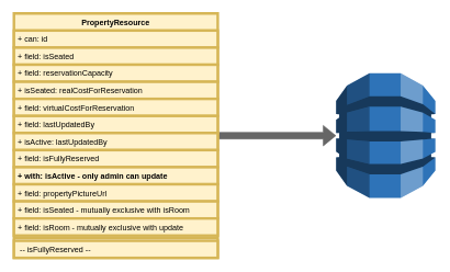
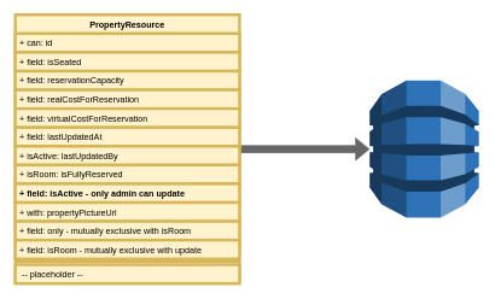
  <mxCell id="0" />
  <mxCell id="1" parent="0" />
  <mxCell id="2" value="" style="outlineConnect=0;dashed=0;verticalLabelPosition=bottom;verticalAlign=top;align=center;html=1;shape=mxgraph.aws3.dynamo_db;fillColor=#2E73B8;gradientColor=none;" vertex="1" parent="1"><mxGeometry x="510" y="111" width="151" height="190" as="geometry" /></mxCell>
  <mxCell id="3" style="edgeStyle=orthogonalEdgeStyle;rounded=0;orthogonalLoop=1;jettySize=auto;html=1;entryX=0;entryY=0.5;entryDx=0;entryDy=0;entryPerimeter=0;shape=flexArrow;strokeColor=#666666;fillColor=#666666;" edge="1" parent="1" source="4" target="2"><mxGeometry relative="1" as="geometry" /></mxCell>
  <mxCell id="4" value="PropertyResource" style="swimlane;fontStyle=1;align=center;verticalAlign=top;childLayout=stackLayout;horizontal=1;startSize=26;horizontalStack=0;resizeParent=1;resizeParentMax=0;resizeLast=0;collapsible=1;marginBottom=0;shadow=0;fillColor=#fff2cc;strokeColor=#d6b656;strokeWidth=4;labelBackgroundColor=none;" vertex="1" parent="1"><mxGeometry x="20" y="20" width="310" height="372" as="geometry"><mxRectangle x="20" y="220" width="100" height="26" as="alternateBounds" /></mxGeometry></mxCell>
  <mxCell id="5" value="+ can: id" style="text;align=left;verticalAlign=top;spacingLeft=4;spacingRight=4;overflow=hidden;rotatable=0;points=[[0,0.5],[1,0.5]];portConstraint=eastwest;fillColor=#fff2cc;strokeColor=#d6b656;strokeWidth=4;fontStyle=0;labelBackgroundColor=none;" vertex="1" parent="4"><mxGeometry y="26" width="310" height="26" as="geometry" /></mxCell>
  <mxCell id="6" value="+ field: isSeated" style="text;align=left;verticalAlign=top;spacingLeft=4;spacingRight=4;overflow=hidden;rotatable=0;points=[[0,0.5],[1,0.5]];portConstraint=eastwest;fillColor=#fff2cc;strokeColor=#d6b656;strokeWidth=4;fontStyle=0;labelBackgroundColor=none;" vertex="1" parent="4"><mxGeometry y="52" width="310" height="26" as="geometry" /></mxCell>
  <mxCell id="7" value="+ field: reservationCapacity" style="text;align=left;verticalAlign=top;spacingLeft=4;spacingRight=4;overflow=hidden;rotatable=0;points=[[0,0.5],[1,0.5]];portConstraint=eastwest;fillColor=#fff2cc;strokeColor=#d6b656;strokeWidth=4;fontStyle=0;labelBackgroundColor=none;" vertex="1" parent="4"><mxGeometry y="78" width="310" height="26" as="geometry" /></mxCell>
- <mxCell id="8" value="+ isSeated: realCostForReservation" style="text;align=left;verticalAlign=top;spacingLeft=4;spacingRight=4;overflow=hidden;rotatable=0;points=[[0,0.5],[1,0.5]];portConstraint=eastwest;fillColor=#fff2cc;strokeColor=#d6b656;strokeWidth=4;fontStyle=0;labelBackgroundColor=none;" vertex="1" parent="4"><mxGeometry y="104" width="310" height="26" as="geometry" /></mxCell>
+ <mxCell id="8" value="+ field: realCostForReservation" style="text;align=left;verticalAlign=top;spacingLeft=4;spacingRight=4;overflow=hidden;rotatable=0;points=[[0,0.5],[1,0.5]];portConstraint=eastwest;fillColor=#fff2cc;strokeColor=#d6b656;strokeWidth=4;fontStyle=0;labelBackgroundColor=none;" vertex="1" parent="4"><mxGeometry y="104" width="310" height="26" as="geometry" /></mxCell>
  <mxCell id="9" value="+ field: virtualCostForReservation" style="text;align=left;verticalAlign=top;spacingLeft=4;spacingRight=4;overflow=hidden;rotatable=0;points=[[0,0.5],[1,0.5]];portConstraint=eastwest;fillColor=#fff2cc;strokeColor=#d6b656;strokeWidth=4;fontStyle=0;labelBackgroundColor=none;" vertex="1" parent="4"><mxGeometry y="130" width="310" height="26" as="geometry" /></mxCell>
- <mxCell id="10" value="+ field: lastUpdatedBy" style="text;align=left;verticalAlign=top;spacingLeft=4;spacingRight=4;overflow=hidden;rotatable=0;points=[[0,0.5],[1,0.5]];portConstraint=eastwest;fillColor=#fff2cc;strokeColor=#d6b656;strokeWidth=4;fontStyle=0;labelBackgroundColor=none;" vertex="1" parent="4"><mxGeometry y="156" width="310" height="26" as="geometry" /></mxCell>
+ <mxCell id="10" value="+ field: lastUpdatedAt" style="text;align=left;verticalAlign=top;spacingLeft=4;spacingRight=4;overflow=hidden;rotatable=0;points=[[0,0.5],[1,0.5]];portConstraint=eastwest;fillColor=#fff2cc;strokeColor=#d6b656;strokeWidth=4;fontStyle=0;labelBackgroundColor=none;" vertex="1" parent="4"><mxGeometry y="156" width="310" height="26" as="geometry" /></mxCell>
  <mxCell id="11" value="+ isActive: lastUpdatedBy" style="text;align=left;verticalAlign=top;spacingLeft=4;spacingRight=4;overflow=hidden;rotatable=0;points=[[0,0.5],[1,0.5]];portConstraint=eastwest;fillColor=#fff2cc;strokeColor=#d6b656;strokeWidth=4;fontStyle=0;labelBackgroundColor=none;" vertex="1" parent="4"><mxGeometry y="182" width="310" height="26" as="geometry" /></mxCell>
- <mxCell id="12" value="+ field: isFullyReserved" style="text;align=left;verticalAlign=top;spacingLeft=4;spacingRight=4;overflow=hidden;rotatable=0;points=[[0,0.5],[1,0.5]];portConstraint=eastwest;fillColor=#fff2cc;strokeColor=#d6b656;strokeWidth=4;fontStyle=0;labelBackgroundColor=none;" vertex="1" parent="4"><mxGeometry y="208" width="310" height="26" as="geometry" /></mxCell>
- <mxCell id="13" value="+ with: isActive - only admin can update" style="text;align=left;verticalAlign=top;spacingLeft=4;spacingRight=4;overflow=hidden;rotatable=0;points=[[0,0.5],[1,0.5]];portConstraint=eastwest;fillColor=#fff2cc;strokeColor=#d6b656;strokeWidth=4;fontStyle=1;labelBackgroundColor=none;" vertex="1" parent="4"><mxGeometry y="234" width="310" height="26" as="geometry" /></mxCell>
- <mxCell id="14" value="+ field: propertyPictureUrl" style="text;align=left;verticalAlign=top;spacingLeft=4;spacingRight=4;overflow=hidden;rotatable=0;points=[[0,0.5],[1,0.5]];portConstraint=eastwest;fillColor=#fff2cc;strokeColor=#d6b656;strokeWidth=4;fontStyle=0;labelBackgroundColor=none;" vertex="1" parent="4"><mxGeometry y="260" width="310" height="26" as="geometry" /></mxCell>
- <mxCell id="15" value="+ field: isSeated - mutually exclusive with isRoom" style="text;align=left;verticalAlign=top;spacingLeft=4;spacingRight=4;overflow=hidden;rotatable=0;points=[[0,0.5],[1,0.5]];portConstraint=eastwest;fillColor=#fff2cc;strokeColor=#d6b656;strokeWidth=4;fontStyle=0;labelBackgroundColor=none;" vertex="1" parent="4"><mxGeometry y="286" width="310" height="26" as="geometry" /></mxCell>
+ <mxCell id="12" value="+ isRoom: isFullyReserved" style="text;align=left;verticalAlign=top;spacingLeft=4;spacingRight=4;overflow=hidden;rotatable=0;points=[[0,0.5],[1,0.5]];portConstraint=eastwest;fillColor=#fff2cc;strokeColor=#d6b656;strokeWidth=4;fontStyle=0;labelBackgroundColor=none;" vertex="1" parent="4"><mxGeometry y="208" width="310" height="26" as="geometry" /></mxCell>
+ <mxCell id="13" value="+ field: isActive - only admin can update" style="text;align=left;verticalAlign=top;spacingLeft=4;spacingRight=4;overflow=hidden;rotatable=0;points=[[0,0.5],[1,0.5]];portConstraint=eastwest;fillColor=#fff2cc;strokeColor=#d6b656;strokeWidth=4;fontStyle=1;labelBackgroundColor=none;" vertex="1" parent="4"><mxGeometry y="234" width="310" height="26" as="geometry" /></mxCell>
+ <mxCell id="14" value="+ with: propertyPictureUrl" style="text;align=left;verticalAlign=top;spacingLeft=4;spacingRight=4;overflow=hidden;rotatable=0;points=[[0,0.5],[1,0.5]];portConstraint=eastwest;fillColor=#fff2cc;strokeColor=#d6b656;strokeWidth=4;fontStyle=0;labelBackgroundColor=none;" vertex="1" parent="4"><mxGeometry y="260" width="310" height="26" as="geometry" /></mxCell>
+ <mxCell id="15" value="+ field: only - mutually exclusive with isRoom" style="text;align=left;verticalAlign=top;spacingLeft=4;spacingRight=4;overflow=hidden;rotatable=0;points=[[0,0.5],[1,0.5]];portConstraint=eastwest;fillColor=#fff2cc;strokeColor=#d6b656;strokeWidth=4;fontStyle=0;labelBackgroundColor=none;" vertex="1" parent="4"><mxGeometry y="286" width="310" height="26" as="geometry" /></mxCell>
  <mxCell id="16" value="+ field: isRoom - mutually exclusive with update" style="text;align=left;verticalAlign=top;spacingLeft=4;spacingRight=4;overflow=hidden;rotatable=0;points=[[0,0.5],[1,0.5]];portConstraint=eastwest;fillColor=#fff2cc;strokeColor=#d6b656;strokeWidth=4;fontStyle=0;labelBackgroundColor=none;" vertex="1" parent="4"><mxGeometry y="312" width="310" height="26" as="geometry" /></mxCell>
  <mxCell id="17" value="" style="line;strokeWidth=4;align=left;verticalAlign=middle;spacingTop=-1;spacingLeft=3;spacingRight=3;rotatable=0;labelPosition=right;points=[];portConstraint=eastwest;fillColor=#fff2cc;strokeColor=#d6b656;fontStyle=0;labelBackgroundColor=none;" vertex="1" parent="4"><mxGeometry y="338" width="310" height="8" as="geometry" /></mxCell>
- <mxCell id="18" value=" -- isFullyReserved --" style="text;align=left;verticalAlign=top;spacingLeft=4;spacingRight=4;overflow=hidden;rotatable=0;points=[[0,0.5],[1,0.5]];portConstraint=eastwest;fillColor=#fff2cc;strokeColor=#d6b656;strokeWidth=4;fontStyle=0;labelBackgroundColor=none;" vertex="1" parent="4"><mxGeometry y="346" width="310" height="26" as="geometry" /></mxCell>
+ <mxCell id="18" value=" -- placeholder --" style="text;align=left;verticalAlign=top;spacingLeft=4;spacingRight=4;overflow=hidden;rotatable=0;points=[[0,0.5],[1,0.5]];portConstraint=eastwest;fillColor=#fff2cc;strokeColor=#d6b656;strokeWidth=4;fontStyle=0;labelBackgroundColor=none;" vertex="1" parent="4"><mxGeometry y="346" width="310" height="26" as="geometry" /></mxCell>
